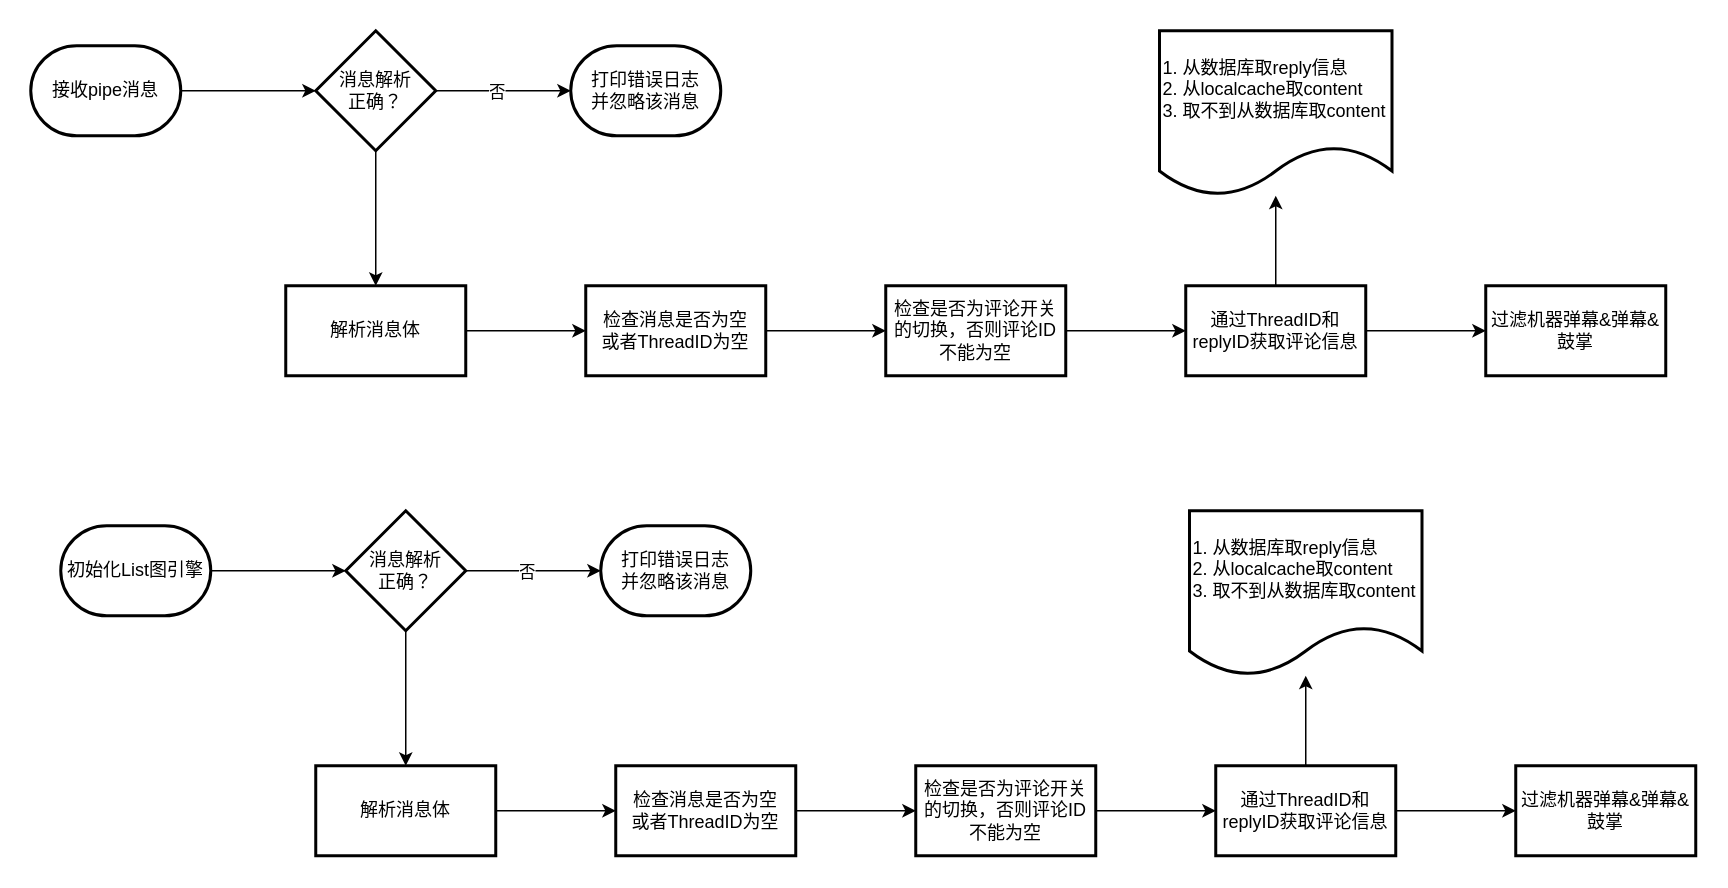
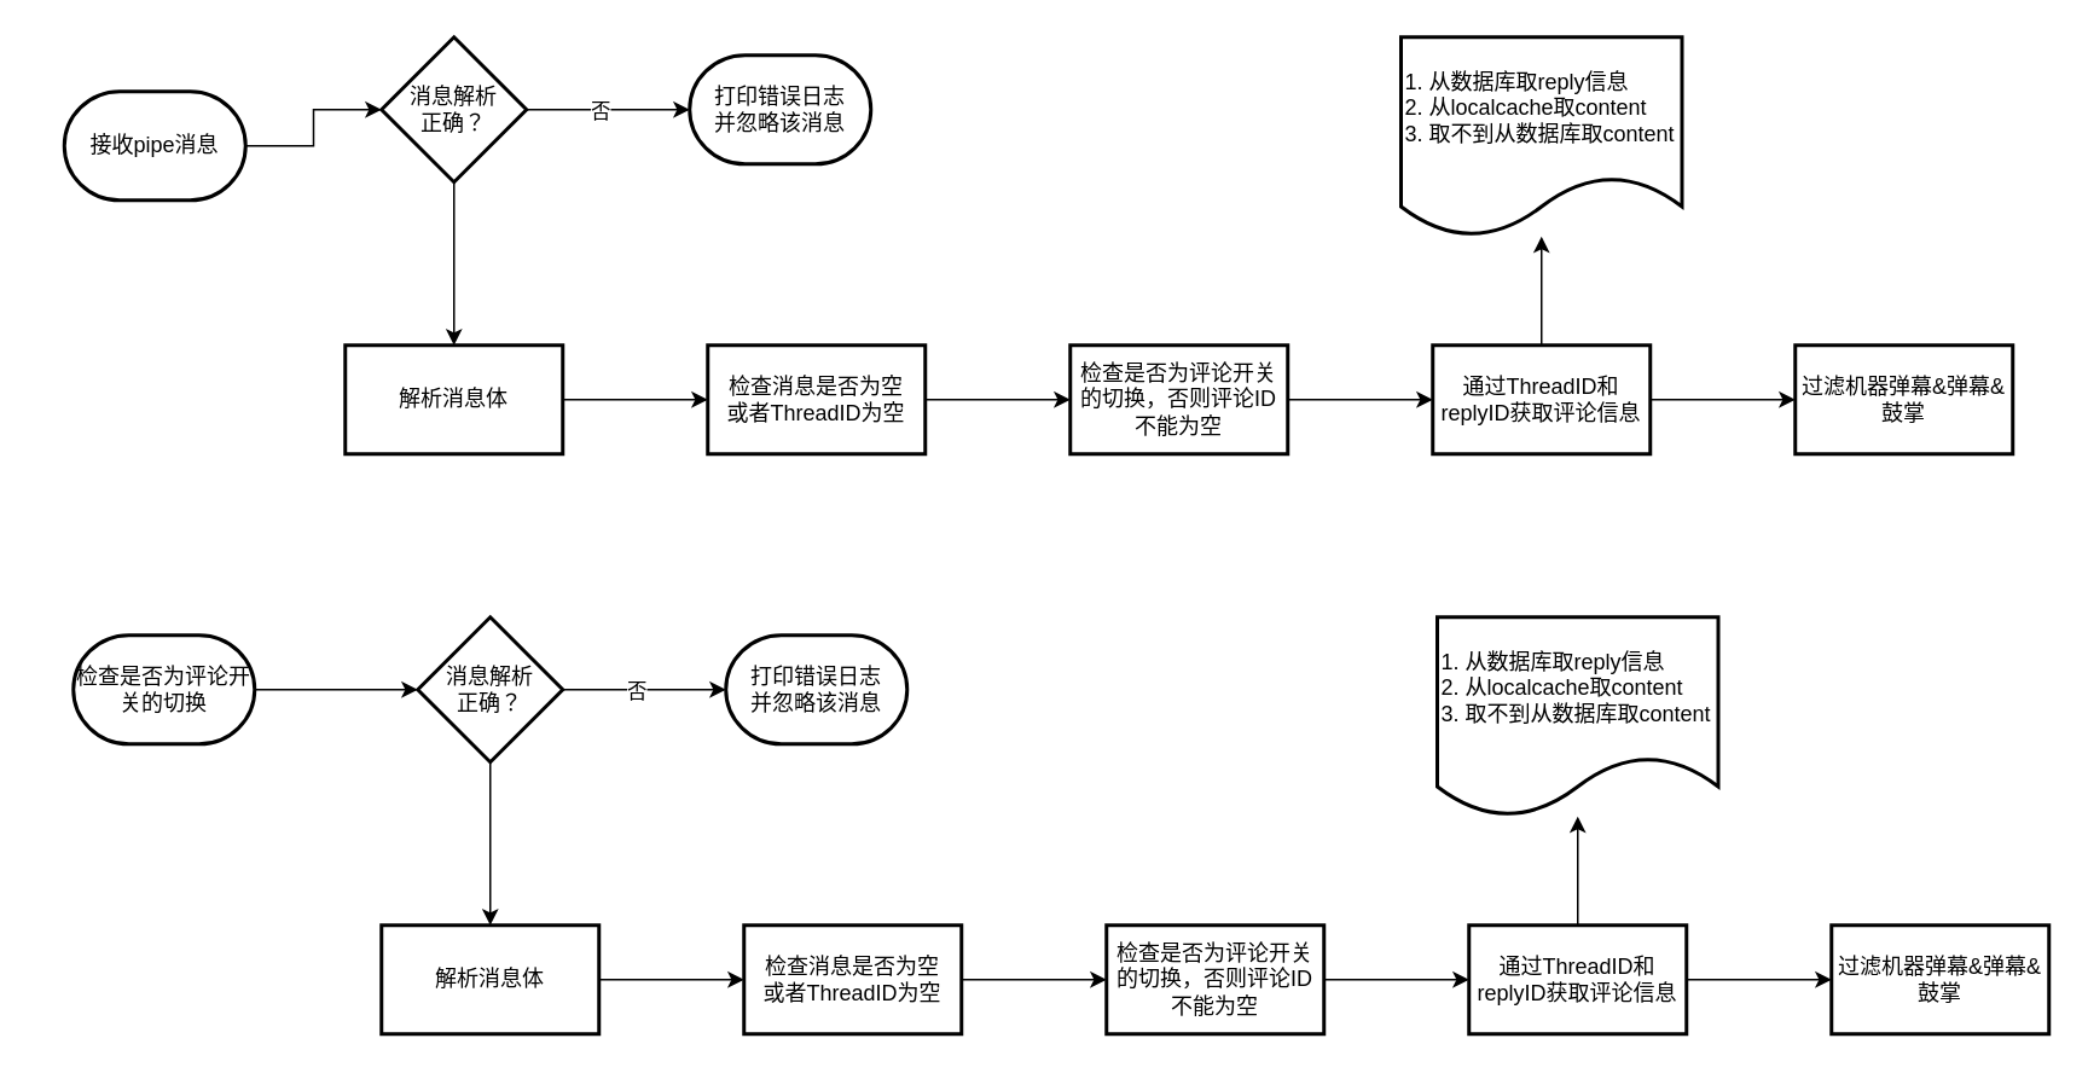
  <mxCell id="0" />
  <mxCell id="1" parent="0" />
  <mxCell id="2" value="" style="edgeStyle=orthogonalEdgeStyle;rounded=0;orthogonalLoop=1;jettySize=auto;html=1;" edge="1" parent="1" source="3" target="5"><mxGeometry relative="1" as="geometry" /></mxCell>
- <mxCell id="3" value="接收pipe消息" style="strokeWidth=2;html=1;shape=mxgraph.flowchart.terminator;whiteSpace=wrap;" vertex="1" parent="1"><mxGeometry x="20" y="30" width="100" height="60" as="geometry" /></mxCell>
+ <mxCell id="3" value="接收pipe消息" style="strokeWidth=2;html=1;shape=mxgraph.flowchart.terminator;whiteSpace=wrap;" vertex="1" parent="1"><mxGeometry x="35" y="50" width="100" height="60" as="geometry" /></mxCell>
  <mxCell id="4" value="" style="edgeStyle=orthogonalEdgeStyle;rounded=0;orthogonalLoop=1;jettySize=auto;html=1;" edge="1" parent="1" source="5" target="10"><mxGeometry relative="1" as="geometry" /></mxCell>
  <mxCell id="5" value="消息解析&lt;div&gt;正确？&lt;/div&gt;" style="rhombus;whiteSpace=wrap;html=1;strokeWidth=2;" vertex="1" parent="1"><mxGeometry x="210" y="20" width="80" height="80" as="geometry" /></mxCell>
  <mxCell id="6" value="打印错误日志&lt;div&gt;并忽略该消息&lt;/div&gt;" style="strokeWidth=2;html=1;shape=mxgraph.flowchart.terminator;whiteSpace=wrap;" vertex="1" parent="1"><mxGeometry x="380" y="30" width="100" height="60" as="geometry" /></mxCell>
  <mxCell id="7" style="edgeStyle=orthogonalEdgeStyle;rounded=0;orthogonalLoop=1;jettySize=auto;html=1;entryX=0;entryY=0.5;entryDx=0;entryDy=0;entryPerimeter=0;" edge="1" parent="1" source="5" target="6"><mxGeometry relative="1" as="geometry" /></mxCell>
  <mxCell id="8" value="否" style="edgeLabel;html=1;align=center;verticalAlign=middle;resizable=0;points=[];" vertex="1" connectable="0" parent="7"><mxGeometry x="-0.387" y="-1" relative="1" as="geometry"><mxPoint x="12" y="-1" as="offset" /></mxGeometry></mxCell>
  <mxCell id="9" value="" style="edgeStyle=orthogonalEdgeStyle;rounded=0;orthogonalLoop=1;jettySize=auto;html=1;" edge="1" parent="1" source="10" target="12"><mxGeometry relative="1" as="geometry" /></mxCell>
  <mxCell id="10" value="解析消息体" style="whiteSpace=wrap;html=1;strokeWidth=2;" vertex="1" parent="1"><mxGeometry x="190" y="190" width="120" height="60" as="geometry" /></mxCell>
  <mxCell id="11" value="" style="edgeStyle=orthogonalEdgeStyle;rounded=0;orthogonalLoop=1;jettySize=auto;html=1;" edge="1" parent="1" source="12" target="14"><mxGeometry relative="1" as="geometry" /></mxCell>
  <mxCell id="12" value="检查消息是否为空&lt;div&gt;或者ThreadID为空&lt;/div&gt;" style="whiteSpace=wrap;html=1;strokeWidth=2;" vertex="1" parent="1"><mxGeometry x="390" y="190" width="120" height="60" as="geometry" /></mxCell>
  <mxCell id="13" value="" style="edgeStyle=orthogonalEdgeStyle;rounded=0;orthogonalLoop=1;jettySize=auto;html=1;" edge="1" parent="1" source="14" target="17"><mxGeometry relative="1" as="geometry" /></mxCell>
  <mxCell id="14" value="检查是否为评论开关的切换，否则评论ID不能为空" style="whiteSpace=wrap;html=1;strokeWidth=2;" vertex="1" parent="1"><mxGeometry x="590" y="190" width="120" height="60" as="geometry" /></mxCell>
  <mxCell id="15" value="" style="edgeStyle=orthogonalEdgeStyle;rounded=0;orthogonalLoop=1;jettySize=auto;html=1;" edge="1" parent="1" source="17" target="18"><mxGeometry relative="1" as="geometry" /></mxCell>
  <mxCell id="16" value="" style="edgeStyle=orthogonalEdgeStyle;rounded=0;orthogonalLoop=1;jettySize=auto;html=1;" edge="1" parent="1" source="17" target="19"><mxGeometry relative="1" as="geometry" /></mxCell>
  <mxCell id="17" value="通过ThreadID和replyID获取评论信息" style="whiteSpace=wrap;html=1;strokeWidth=2;" vertex="1" parent="1"><mxGeometry x="790" y="190" width="120" height="60" as="geometry" /></mxCell>
  <mxCell id="18" value="1. 从数据库取reply信息&lt;div&gt;2. 从localcache取content&lt;/div&gt;&lt;div&gt;3. 取不到从数据库取content&lt;/div&gt;" style="shape=document;whiteSpace=wrap;html=1;boundedLbl=1;strokeWidth=2;align=left;" vertex="1" parent="1"><mxGeometry x="772.5" y="20" width="155" height="110" as="geometry" /></mxCell>
  <mxCell id="19" value="过滤机器弹幕&amp;amp;弹幕&amp;amp;鼓掌" style="whiteSpace=wrap;html=1;strokeWidth=2;" vertex="1" parent="1"><mxGeometry x="990" y="190" width="120" height="60" as="geometry" /></mxCell>
  <mxCell id="20" value="" style="edgeStyle=orthogonalEdgeStyle;rounded=0;orthogonalLoop=1;jettySize=auto;html=1;" edge="1" parent="1" source="21" target="23"><mxGeometry relative="1" as="geometry" /></mxCell>
- <mxCell id="21" value="初始化List图引擎" style="strokeWidth=2;html=1;shape=mxgraph.flowchart.terminator;whiteSpace=wrap;" vertex="1" parent="1"><mxGeometry x="40" y="350" width="100" height="60" as="geometry" /></mxCell>
+ <mxCell id="21" value="检查是否为评论开关的切换" style="strokeWidth=2;html=1;shape=mxgraph.flowchart.terminator;whiteSpace=wrap;" vertex="1" parent="1"><mxGeometry x="40" y="350" width="100" height="60" as="geometry" /></mxCell>
  <mxCell id="22" value="" style="edgeStyle=orthogonalEdgeStyle;rounded=0;orthogonalLoop=1;jettySize=auto;html=1;" edge="1" parent="1" source="23" target="28"><mxGeometry relative="1" as="geometry" /></mxCell>
  <mxCell id="23" value="消息解析&lt;div&gt;正确？&lt;/div&gt;" style="rhombus;whiteSpace=wrap;html=1;strokeWidth=2;" vertex="1" parent="1"><mxGeometry x="230" y="340" width="80" height="80" as="geometry" /></mxCell>
  <mxCell id="24" value="打印错误日志&lt;div&gt;并忽略该消息&lt;/div&gt;" style="strokeWidth=2;html=1;shape=mxgraph.flowchart.terminator;whiteSpace=wrap;" vertex="1" parent="1"><mxGeometry x="400" y="350" width="100" height="60" as="geometry" /></mxCell>
  <mxCell id="25" style="edgeStyle=orthogonalEdgeStyle;rounded=0;orthogonalLoop=1;jettySize=auto;html=1;entryX=0;entryY=0.5;entryDx=0;entryDy=0;entryPerimeter=0;" edge="1" parent="1" source="23" target="24"><mxGeometry relative="1" as="geometry" /></mxCell>
  <mxCell id="26" value="否" style="edgeLabel;html=1;align=center;verticalAlign=middle;resizable=0;points=[];" vertex="1" connectable="0" parent="25"><mxGeometry x="-0.387" y="-1" relative="1" as="geometry"><mxPoint x="12" y="-1" as="offset" /></mxGeometry></mxCell>
  <mxCell id="27" value="" style="edgeStyle=orthogonalEdgeStyle;rounded=0;orthogonalLoop=1;jettySize=auto;html=1;" edge="1" parent="1" source="28" target="30"><mxGeometry relative="1" as="geometry" /></mxCell>
  <mxCell id="28" value="解析消息体" style="whiteSpace=wrap;html=1;strokeWidth=2;" vertex="1" parent="1"><mxGeometry x="210" y="510" width="120" height="60" as="geometry" /></mxCell>
  <mxCell id="29" value="" style="edgeStyle=orthogonalEdgeStyle;rounded=0;orthogonalLoop=1;jettySize=auto;html=1;" edge="1" parent="1" source="30" target="32"><mxGeometry relative="1" as="geometry" /></mxCell>
  <mxCell id="30" value="检查消息是否为空&lt;div&gt;或者ThreadID为空&lt;/div&gt;" style="whiteSpace=wrap;html=1;strokeWidth=2;" vertex="1" parent="1"><mxGeometry x="410" y="510" width="120" height="60" as="geometry" /></mxCell>
  <mxCell id="31" value="" style="edgeStyle=orthogonalEdgeStyle;rounded=0;orthogonalLoop=1;jettySize=auto;html=1;" edge="1" parent="1" source="32" target="35"><mxGeometry relative="1" as="geometry" /></mxCell>
  <mxCell id="32" value="检查是否为评论开关的切换，否则评论ID不能为空" style="whiteSpace=wrap;html=1;strokeWidth=2;" vertex="1" parent="1"><mxGeometry x="610" y="510" width="120" height="60" as="geometry" /></mxCell>
  <mxCell id="33" value="" style="edgeStyle=orthogonalEdgeStyle;rounded=0;orthogonalLoop=1;jettySize=auto;html=1;" edge="1" parent="1" source="35" target="36"><mxGeometry relative="1" as="geometry" /></mxCell>
  <mxCell id="34" value="" style="edgeStyle=orthogonalEdgeStyle;rounded=0;orthogonalLoop=1;jettySize=auto;html=1;" edge="1" parent="1" source="35" target="37"><mxGeometry relative="1" as="geometry" /></mxCell>
  <mxCell id="35" value="通过ThreadID和replyID获取评论信息" style="whiteSpace=wrap;html=1;strokeWidth=2;" vertex="1" parent="1"><mxGeometry x="810" y="510" width="120" height="60" as="geometry" /></mxCell>
  <mxCell id="36" value="1. 从数据库取reply信息&lt;div&gt;2. 从localcache取content&lt;/div&gt;&lt;div&gt;3. 取不到从数据库取content&lt;/div&gt;" style="shape=document;whiteSpace=wrap;html=1;boundedLbl=1;strokeWidth=2;align=left;" vertex="1" parent="1"><mxGeometry x="792.5" y="340" width="155" height="110" as="geometry" /></mxCell>
  <mxCell id="37" value="过滤机器弹幕&amp;amp;弹幕&amp;amp;鼓掌" style="whiteSpace=wrap;html=1;strokeWidth=2;" vertex="1" parent="1"><mxGeometry x="1010" y="510" width="120" height="60" as="geometry" /></mxCell>
